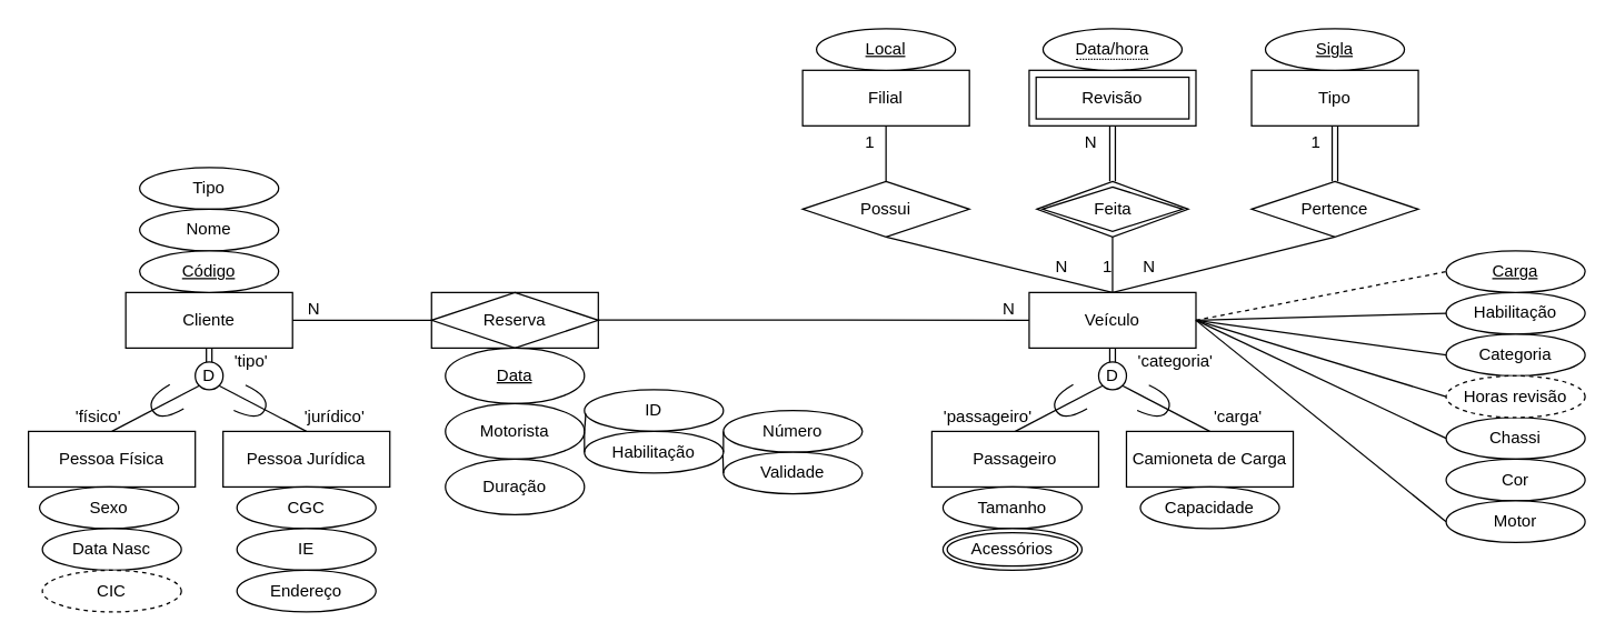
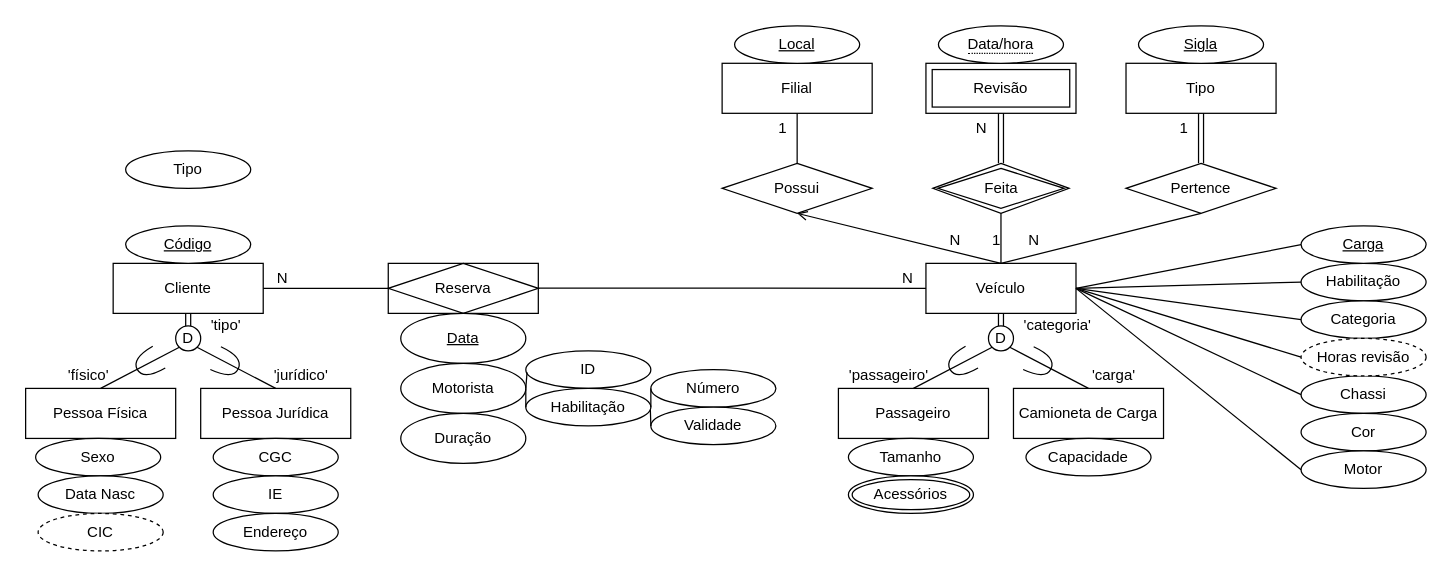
  <mxCell id="0" />
  <mxCell id="1" parent="0" />
  <mxCell id="2" value="Cliente" style="whiteSpace=wrap;html=1;align=center;" vertex="1" parent="1"><mxGeometry x="90" y="210" width="120" height="40" as="geometry" /></mxCell>
  <mxCell id="3" value="Filial" style="whiteSpace=wrap;html=1;align=center;" vertex="1" parent="1"><mxGeometry x="577" y="50" width="120" height="40" as="geometry" /></mxCell>
  <mxCell id="4" value="Pessoa Física" style="whiteSpace=wrap;html=1;align=center;" vertex="1" parent="1"><mxGeometry x="20" y="310" width="120" height="40" as="geometry" /></mxCell>
  <mxCell id="5" value="Pessoa Jurídica" style="whiteSpace=wrap;html=1;align=center;" vertex="1" parent="1"><mxGeometry x="160" y="310" width="120" height="40" as="geometry" /></mxCell>
  <mxCell id="6" value="" style="endArrow=none;html=1;rounded=0;entryX=0.5;entryY=0;entryDx=0;entryDy=0;exitX=0;exitY=1;exitDx=0;exitDy=0;" edge="1" parent="1" source="20" target="4"><mxGeometry relative="1" as="geometry"><mxPoint x="130" y="290" as="sourcePoint" /><mxPoint x="550" y="369" as="targetPoint" /></mxGeometry></mxCell>
  <mxCell id="7" value="" style="endArrow=none;html=1;rounded=0;entryX=0.5;entryY=0;entryDx=0;entryDy=0;exitX=1;exitY=1;exitDx=0;exitDy=0;" edge="1" parent="1" source="20" target="5"><mxGeometry relative="1" as="geometry"><mxPoint x="170" y="300" as="sourcePoint" /><mxPoint x="80" y="380" as="targetPoint" /></mxGeometry></mxCell>
  <mxCell id="8" value="Reserva" style="shape=associativeEntity;whiteSpace=wrap;html=1;align=center;" vertex="1" parent="1"><mxGeometry x="310" y="210" width="120" height="40" as="geometry" /></mxCell>
  <mxCell id="9" value="Data" style="ellipse;whiteSpace=wrap;html=1;align=center;fontStyle=4;" vertex="1" parent="1"><mxGeometry x="320" y="250" width="100" height="40" as="geometry" /></mxCell>
  <mxCell id="10" value="Motorista" style="ellipse;whiteSpace=wrap;html=1;align=center;" vertex="1" parent="1"><mxGeometry x="320" y="290" width="100" height="40" as="geometry" /></mxCell>
  <mxCell id="11" value="ID" style="ellipse;whiteSpace=wrap;html=1;align=center;" vertex="1" parent="1"><mxGeometry x="420" y="280" width="100" height="30" as="geometry" /></mxCell>
  <mxCell id="12" value="Habilitação" style="ellipse;whiteSpace=wrap;html=1;align=center;" vertex="1" parent="1"><mxGeometry x="420" y="310" width="100" height="30" as="geometry" /></mxCell>
  <mxCell id="13" value="Número" style="ellipse;whiteSpace=wrap;html=1;align=center;" vertex="1" parent="1"><mxGeometry x="520" y="295" width="100" height="30" as="geometry" /></mxCell>
  <mxCell id="14" value="Validade" style="ellipse;whiteSpace=wrap;html=1;align=center;" vertex="1" parent="1"><mxGeometry x="520" y="325" width="100" height="30" as="geometry" /></mxCell>
  <mxCell id="15" value="" style="endArrow=none;html=1;rounded=0;entryX=0.01;entryY=0.572;entryDx=0;entryDy=0;entryPerimeter=0;exitX=1;exitY=0.5;exitDx=0;exitDy=0;" edge="1" parent="1" source="10" target="11"><mxGeometry relative="1" as="geometry"><mxPoint x="300" y="280" as="sourcePoint" /><mxPoint x="460" y="280" as="targetPoint" /></mxGeometry></mxCell>
  <mxCell id="16" value="" style="endArrow=none;html=1;rounded=0;entryX=0;entryY=0.5;entryDx=0;entryDy=0;exitX=1;exitY=0.5;exitDx=0;exitDy=0;" edge="1" parent="1" source="12" target="13"><mxGeometry relative="1" as="geometry"><mxPoint x="430" y="320" as="sourcePoint" /><mxPoint x="431" y="307.16" as="targetPoint" /></mxGeometry></mxCell>
  <mxCell id="17" value="" style="endArrow=none;html=1;rounded=0;entryX=0.996;entryY=0.568;entryDx=0;entryDy=0;exitX=0;exitY=0.5;exitDx=0;exitDy=0;entryPerimeter=0;" edge="1" parent="1" source="14" target="12"><mxGeometry relative="1" as="geometry"><mxPoint x="530" y="335" as="sourcePoint" /><mxPoint x="530" y="320" as="targetPoint" /></mxGeometry></mxCell>
  <mxCell id="18" value="" style="endArrow=none;html=1;rounded=0;entryX=1;entryY=0.5;entryDx=0;entryDy=0;exitX=0;exitY=0.5;exitDx=0;exitDy=0;" edge="1" parent="1" source="12" target="10"><mxGeometry relative="1" as="geometry"><mxPoint x="430" y="320" as="sourcePoint" /><mxPoint x="431" y="307.16" as="targetPoint" /></mxGeometry></mxCell>
  <mxCell id="19" value="" style="shape=requiredInterface;html=1;verticalLabelPosition=bottom;rotation=-210;" vertex="1" parent="1"><mxGeometry x="108" y="280" width="20" height="20" as="geometry" /></mxCell>
  <mxCell id="20" value="D" style="ellipse;whiteSpace=wrap;html=1;aspect=fixed;" vertex="1" parent="1"><mxGeometry x="140" y="260" width="20" height="20" as="geometry" /></mxCell>
  <mxCell id="21" value="" style="shape=link;html=1;entryX=0.5;entryY=1;entryDx=0;entryDy=0;exitX=0.5;exitY=0;exitDx=0;exitDy=0;" edge="1" parent="1" source="20" target="2"><mxGeometry width="50" height="50" relative="1" as="geometry"><mxPoint x="180" y="260" as="sourcePoint" /><mxPoint x="230" y="210" as="targetPoint" /></mxGeometry></mxCell>
  <mxCell id="22" value="" style="shape=requiredInterface;html=1;verticalLabelPosition=bottom;rotation=25;" vertex="1" parent="1"><mxGeometry x="171" y="280" width="20" height="20" as="geometry" /></mxCell>
  <mxCell id="23" value="'tipo'" style="text;html=1;align=center;verticalAlign=middle;resizable=0;points=[];autosize=1;" vertex="1" parent="1"><mxGeometry x="160" y="250" width="40" height="20" as="geometry" /></mxCell>
  <mxCell id="24" value="'físico'" style="text;html=1;align=center;verticalAlign=middle;resizable=0;points=[];autosize=1;" vertex="1" parent="1"><mxGeometry x="45" y="290" width="50" height="20" as="geometry" /></mxCell>
  <mxCell id="25" value="'jurídico'" style="text;html=1;align=center;verticalAlign=middle;resizable=0;points=[];autosize=1;" vertex="1" parent="1"><mxGeometry x="210" y="290" width="60" height="20" as="geometry" /></mxCell>
  <mxCell id="26" value="Tipo" style="ellipse;whiteSpace=wrap;html=1;align=center;" vertex="1" parent="1"><mxGeometry x="100" y="120" width="100" height="30" as="geometry" /></mxCell>
  <mxCell id="27" value="Veículo" style="whiteSpace=wrap;html=1;align=center;" vertex="1" parent="1"><mxGeometry x="740" y="210" width="120" height="40" as="geometry" /></mxCell>
  <mxCell id="28" value="Passageiro" style="whiteSpace=wrap;html=1;align=center;" vertex="1" parent="1"><mxGeometry x="670" y="310" width="120" height="40" as="geometry" /></mxCell>
  <mxCell id="29" value="Camioneta de Carga" style="whiteSpace=wrap;html=1;align=center;" vertex="1" parent="1"><mxGeometry x="810" y="310" width="120" height="40" as="geometry" /></mxCell>
  <mxCell id="30" value="" style="endArrow=none;html=1;rounded=0;entryX=0.5;entryY=0;entryDx=0;entryDy=0;exitX=0;exitY=1;exitDx=0;exitDy=0;" edge="1" parent="1" source="33" target="28"><mxGeometry relative="1" as="geometry"><mxPoint x="780" y="290" as="sourcePoint" /><mxPoint x="1200" y="369" as="targetPoint" /></mxGeometry></mxCell>
  <mxCell id="31" value="" style="endArrow=none;html=1;rounded=0;entryX=0.5;entryY=0;entryDx=0;entryDy=0;exitX=1;exitY=1;exitDx=0;exitDy=0;" edge="1" parent="1" source="33" target="29"><mxGeometry relative="1" as="geometry"><mxPoint x="820" y="300" as="sourcePoint" /><mxPoint x="730" y="380" as="targetPoint" /></mxGeometry></mxCell>
  <mxCell id="32" value="" style="shape=requiredInterface;html=1;verticalLabelPosition=bottom;rotation=-210;" vertex="1" parent="1"><mxGeometry x="758" y="280" width="20" height="20" as="geometry" /></mxCell>
  <mxCell id="33" value="D" style="ellipse;whiteSpace=wrap;html=1;aspect=fixed;" vertex="1" parent="1"><mxGeometry x="790" y="260" width="20" height="20" as="geometry" /></mxCell>
  <mxCell id="34" value="" style="shape=link;html=1;entryX=0.5;entryY=1;entryDx=0;entryDy=0;exitX=0.5;exitY=0;exitDx=0;exitDy=0;" edge="1" parent="1" source="33" target="27"><mxGeometry width="50" height="50" relative="1" as="geometry"><mxPoint x="830" y="260" as="sourcePoint" /><mxPoint x="880" y="210" as="targetPoint" /></mxGeometry></mxCell>
  <mxCell id="35" value="" style="shape=requiredInterface;html=1;verticalLabelPosition=bottom;rotation=25;" vertex="1" parent="1"><mxGeometry x="821" y="280" width="20" height="20" as="geometry" /></mxCell>
  <mxCell id="36" value="'categoria'" style="text;html=1;align=center;verticalAlign=middle;resizable=0;points=[];autosize=1;" vertex="1" parent="1"><mxGeometry x="810" y="250" width="70" height="20" as="geometry" /></mxCell>
  <mxCell id="37" value="'passageiro'" style="text;html=1;align=center;verticalAlign=middle;resizable=0;points=[];autosize=1;" vertex="1" parent="1"><mxGeometry x="670" y="290" width="80" height="20" as="geometry" /></mxCell>
  <mxCell id="38" value="'carga'" style="text;html=1;align=center;verticalAlign=middle;resizable=0;points=[];autosize=1;" vertex="1" parent="1"><mxGeometry x="865" y="290" width="50" height="20" as="geometry" /></mxCell>
  <mxCell id="39" value="Possui" style="shape=rhombus;perimeter=rhombusPerimeter;whiteSpace=wrap;html=1;align=center;" vertex="1" parent="1"><mxGeometry x="577" y="130" width="120" height="40" as="geometry" /></mxCell>
  <mxCell id="40" value="" style="endArrow=none;html=1;rounded=0;exitX=1;exitY=0.5;exitDx=0;exitDy=0;entryX=0;entryY=0.5;entryDx=0;entryDy=0;" edge="1" parent="1" source="2" target="8"><mxGeometry relative="1" as="geometry"><mxPoint x="320" y="310" as="sourcePoint" /><mxPoint x="480" y="310" as="targetPoint" /></mxGeometry></mxCell>
  <mxCell id="41" value="N" style="resizable=0;html=1;align=right;verticalAlign=bottom;" connectable="0" vertex="1" parent="40"><mxGeometry x="1" relative="1" as="geometry"><mxPoint x="-80" as="offset" /></mxGeometry></mxCell>
  <mxCell id="42" value="" style="endArrow=none;html=1;rounded=0;exitX=1;exitY=0.5;exitDx=0;exitDy=0;entryX=0;entryY=0.5;entryDx=0;entryDy=0;" edge="1" parent="1" target="27"><mxGeometry relative="1" as="geometry"><mxPoint x="430" y="229.71" as="sourcePoint" /><mxPoint x="530" y="229.71" as="targetPoint" /></mxGeometry></mxCell>
  <mxCell id="43" value="N" style="resizable=0;html=1;align=right;verticalAlign=bottom;" connectable="0" vertex="1" parent="42"><mxGeometry x="1" relative="1" as="geometry"><mxPoint x="-10.29" as="offset" /></mxGeometry></mxCell>
  <mxCell id="44" value="" style="endArrow=none;html=1;rounded=0;exitX=0.5;exitY=1;exitDx=0;exitDy=0;entryX=0.5;entryY=0;entryDx=0;entryDy=0;" edge="1" parent="1" source="3" target="39"><mxGeometry relative="1" as="geometry"><mxPoint x="149" y="250" as="sourcePoint" /><mxPoint x="529" y="180" as="targetPoint" /></mxGeometry></mxCell>
  <mxCell id="45" value="1" style="resizable=0;html=1;align=right;verticalAlign=bottom;" connectable="0" vertex="1" parent="44"><mxGeometry x="1" relative="1" as="geometry"><mxPoint x="-8" y="-20" as="offset" /></mxGeometry></mxCell>
- <mxCell id="46" value="" style="endArrow=none;html=1;rounded=0;exitX=0.5;exitY=0;exitDx=0;exitDy=0;entryX=0.5;entryY=1;entryDx=0;entryDy=0;" edge="1" parent="1" source="27" target="39"><mxGeometry relative="1" as="geometry"><mxPoint x="728" y="100" as="sourcePoint" /><mxPoint x="728" y="140" as="targetPoint" /></mxGeometry></mxCell>
+ <mxCell id="46" value="" style="endArrow=open;html=1;rounded=0;exitX=0.5;exitY=0;exitDx=0;exitDy=0;entryX=0.5;entryY=1;entryDx=0;entryDy=0;" edge="1" parent="1" source="27" target="39"><mxGeometry relative="1" as="geometry"><mxPoint x="728" y="100" as="sourcePoint" /><mxPoint x="728" y="140" as="targetPoint" /></mxGeometry></mxCell>
  <mxCell id="47" value="N" style="resizable=0;html=1;align=right;verticalAlign=bottom;direction=south;" connectable="0" vertex="1" parent="46"><mxGeometry x="1" relative="1" as="geometry"><mxPoint x="131.16" y="29.95" as="offset" /></mxGeometry></mxCell>
  <mxCell id="48" value="" style="endArrow=none;html=1;rounded=0;exitX=0.5;exitY=0;exitDx=0;exitDy=0;entryX=0.5;entryY=1;entryDx=0;entryDy=0;" edge="1" parent="1" source="27" target="68"><mxGeometry relative="1" as="geometry"><mxPoint x="891" y="100" as="sourcePoint" /><mxPoint x="881" y="170" as="targetPoint" /></mxGeometry></mxCell>
  <mxCell id="49" value="1" style="resizable=0;html=1;align=right;verticalAlign=bottom;" connectable="0" vertex="1" parent="48"><mxGeometry x="1" relative="1" as="geometry"><mxPoint y="30.0" as="offset" /></mxGeometry></mxCell>
- <mxCell id="50" value="Nome" style="ellipse;whiteSpace=wrap;html=1;align=center;" vertex="1" parent="1"><mxGeometry x="100" y="150" width="100" height="30" as="geometry" /></mxCell>
  <mxCell id="51" value="Sexo" style="ellipse;whiteSpace=wrap;html=1;align=center;" vertex="1" parent="1"><mxGeometry x="28" y="350" width="100" height="30" as="geometry" /></mxCell>
  <mxCell id="52" value="Data Nasc" style="ellipse;whiteSpace=wrap;html=1;align=center;" vertex="1" parent="1"><mxGeometry x="30" y="380" width="100" height="30" as="geometry" /></mxCell>
  <mxCell id="53" value="CIC" style="ellipse;whiteSpace=wrap;html=1;align=center;dashed=1;" vertex="1" parent="1"><mxGeometry x="30" y="410" width="100" height="30" as="geometry" /></mxCell>
  <mxCell id="54" value="CGC" style="ellipse;whiteSpace=wrap;html=1;align=center;" vertex="1" parent="1"><mxGeometry x="170" y="350" width="100" height="30" as="geometry" /></mxCell>
  <mxCell id="55" value="IE" style="ellipse;whiteSpace=wrap;html=1;align=center;" vertex="1" parent="1"><mxGeometry x="170" y="380" width="100" height="30" as="geometry" /></mxCell>
  <mxCell id="56" value="Endereço" style="ellipse;whiteSpace=wrap;html=1;align=center;" vertex="1" parent="1"><mxGeometry x="170" y="410" width="100" height="30" as="geometry" /></mxCell>
  <mxCell id="57" value="Código" style="ellipse;whiteSpace=wrap;html=1;align=center;fontStyle=4;" vertex="1" parent="1"><mxGeometry x="100" y="180" width="100" height="30" as="geometry" /></mxCell>
  <mxCell id="58" value="Duração" style="ellipse;whiteSpace=wrap;html=1;align=center;" vertex="1" parent="1"><mxGeometry x="320" y="330" width="100" height="40" as="geometry" /></mxCell>
  <mxCell id="59" value="Local" style="ellipse;whiteSpace=wrap;html=1;align=center;fontStyle=4;" vertex="1" parent="1"><mxGeometry x="587" y="20" width="100" height="30" as="geometry" /></mxCell>
  <mxCell id="60" value="Pertence" style="shape=rhombus;perimeter=rhombusPerimeter;whiteSpace=wrap;html=1;align=center;" vertex="1" parent="1"><mxGeometry x="900" y="130" width="120" height="40" as="geometry" /></mxCell>
  <mxCell id="61" value="Tipo" style="whiteSpace=wrap;html=1;align=center;" vertex="1" parent="1"><mxGeometry x="900" y="50" width="120" height="40" as="geometry" /></mxCell>
  <mxCell id="62" value="" style="endArrow=none;html=1;rounded=0;entryX=0.5;entryY=1;entryDx=0;entryDy=0;" edge="1" parent="1" target="60"><mxGeometry relative="1" as="geometry"><mxPoint x="800" y="210" as="sourcePoint" /><mxPoint x="915" y="226" as="targetPoint" /></mxGeometry></mxCell>
  <mxCell id="63" value="N" style="resizable=0;html=1;align=right;verticalAlign=bottom;" connectable="0" vertex="1" parent="62"><mxGeometry x="1" relative="1" as="geometry"><mxPoint x="-129.12" y="30.03" as="offset" /></mxGeometry></mxCell>
  <mxCell id="64" value="Sigla" style="ellipse;whiteSpace=wrap;html=1;align=center;fontStyle=4;" vertex="1" parent="1"><mxGeometry x="910" y="20" width="100" height="30" as="geometry" /></mxCell>
  <mxCell id="65" value="" style="shape=link;html=1;rounded=0;entryX=0.5;entryY=1;entryDx=0;entryDy=0;exitX=0.5;exitY=0;exitDx=0;exitDy=0;" edge="1" parent="1" source="60" target="61"><mxGeometry relative="1" as="geometry"><mxPoint x="1000" y="180" as="sourcePoint" /><mxPoint x="1160" y="180" as="targetPoint" /></mxGeometry></mxCell>
  <mxCell id="66" value="1" style="resizable=0;html=1;align=right;verticalAlign=bottom;" connectable="0" vertex="1" parent="65"><mxGeometry x="1" relative="1" as="geometry"><mxPoint x="-10" y="19.91" as="offset" /></mxGeometry></mxCell>
  <mxCell id="67" value="Revisão" style="shape=ext;margin=3;double=1;whiteSpace=wrap;html=1;align=center;" vertex="1" parent="1"><mxGeometry x="740" y="50" width="120" height="40" as="geometry" /></mxCell>
  <mxCell id="68" value="Feita" style="shape=rhombus;double=1;perimeter=rhombusPerimeter;whiteSpace=wrap;html=1;align=center;" vertex="1" parent="1"><mxGeometry x="745.5" y="130" width="109" height="40" as="geometry" /></mxCell>
  <mxCell id="69" value="" style="shape=link;html=1;rounded=0;entryX=0.5;entryY=1;entryDx=0;entryDy=0;exitX=0.5;exitY=0;exitDx=0;exitDy=0;" edge="1" parent="1" source="68" target="67"><mxGeometry relative="1" as="geometry"><mxPoint x="669" y="170" as="sourcePoint" /><mxPoint x="829" y="170" as="targetPoint" /></mxGeometry></mxCell>
  <mxCell id="70" value="N" style="resizable=0;html=1;align=right;verticalAlign=bottom;" connectable="0" vertex="1" parent="69"><mxGeometry x="1" relative="1" as="geometry"><mxPoint x="-11" y="20" as="offset" /></mxGeometry></mxCell>
  <mxCell id="71" value="&lt;span style=&quot;border-bottom: 1px dotted&quot;&gt;Data/hora&lt;/span&gt;" style="ellipse;whiteSpace=wrap;html=1;align=center;" vertex="1" parent="1"><mxGeometry x="750" y="20" width="100" height="30" as="geometry" /></mxCell>
  <mxCell id="72" value="Habilitação" style="ellipse;whiteSpace=wrap;html=1;align=center;" vertex="1" parent="1"><mxGeometry x="1040" y="210" width="100" height="30" as="geometry" /></mxCell>
- <mxCell id="73" value="" style="endArrow=none;html=1;rounded=0;entryX=0;entryY=0.5;entryDx=0;entryDy=0;exitX=1;exitY=0.5;exitDx=0;exitDy=0;dashed=1;" edge="1" parent="1" target="78" source="27"><mxGeometry relative="1" as="geometry"><mxPoint x="915" y="235" as="sourcePoint" /><mxPoint x="916" y="207.16" as="targetPoint" /></mxGeometry></mxCell>
+ <mxCell id="73" value="" style="endArrow=none;html=1;rounded=0;entryX=0;entryY=0.5;entryDx=0;entryDy=0;exitX=1;exitY=0.5;exitDx=0;exitDy=0;" edge="1" parent="1" target="78" source="27"><mxGeometry relative="1" as="geometry"><mxPoint x="915" y="235" as="sourcePoint" /><mxPoint x="916" y="207.16" as="targetPoint" /></mxGeometry></mxCell>
  <mxCell id="74" value="" style="endArrow=none;html=1;rounded=0;entryX=1;entryY=0.5;entryDx=0;entryDy=0;exitX=0;exitY=0.5;exitDx=0;exitDy=0;" edge="1" parent="1" source="72" target="27"><mxGeometry relative="1" as="geometry"><mxPoint x="925" y="245" as="sourcePoint" /><mxPoint x="915" y="235" as="targetPoint" /></mxGeometry></mxCell>
  <mxCell id="75" value="Tamanho" style="ellipse;whiteSpace=wrap;html=1;align=center;" vertex="1" parent="1"><mxGeometry x="678" y="350" width="100" height="30" as="geometry" /></mxCell>
  <mxCell id="76" value="Categoria" style="ellipse;whiteSpace=wrap;html=1;align=center;" vertex="1" parent="1"><mxGeometry x="1040" y="240" width="100" height="30" as="geometry" /></mxCell>
  <mxCell id="77" value="" style="endArrow=none;html=1;rounded=0;entryX=1;entryY=0.5;entryDx=0;entryDy=0;exitX=0;exitY=0.5;exitDx=0;exitDy=0;" edge="1" parent="1" source="76" target="27"><mxGeometry relative="1" as="geometry"><mxPoint x="935" y="255" as="sourcePoint" /><mxPoint x="870" y="240" as="targetPoint" /></mxGeometry></mxCell>
  <mxCell id="78" value="Carga" style="ellipse;whiteSpace=wrap;html=1;align=center;fontStyle=4;" vertex="1" parent="1"><mxGeometry x="1040" y="180" width="100" height="30" as="geometry" /></mxCell>
  <mxCell id="79" value="Acessórios" style="ellipse;shape=doubleEllipse;margin=3;whiteSpace=wrap;html=1;align=center;" vertex="1" parent="1"><mxGeometry x="678" y="380" width="100" height="30" as="geometry" /></mxCell>
  <mxCell id="80" value="Capacidade" style="ellipse;whiteSpace=wrap;html=1;align=center;" vertex="1" parent="1"><mxGeometry x="820" y="350" width="100" height="30" as="geometry" /></mxCell>
  <mxCell id="81" value="" style="endArrow=none;html=1;rounded=0;exitX=0;exitY=0.5;exitDx=0;exitDy=0;" edge="1" parent="1"><mxGeometry relative="1" as="geometry"><mxPoint x="1040" y="285" as="sourcePoint" /><mxPoint x="860" y="230" as="targetPoint" /></mxGeometry></mxCell>
  <mxCell id="82" value="Chassi" style="ellipse;whiteSpace=wrap;html=1;align=center;" vertex="1" parent="1"><mxGeometry x="1040" y="300" width="100" height="30" as="geometry" /></mxCell>
  <mxCell id="83" value="" style="endArrow=none;html=1;rounded=0;exitX=0;exitY=0.5;exitDx=0;exitDy=0;" edge="1" parent="1" source="82"><mxGeometry relative="1" as="geometry"><mxPoint x="930" y="295" as="sourcePoint" /><mxPoint x="860" y="230" as="targetPoint" /></mxGeometry></mxCell>
  <mxCell id="84" value="Cor" style="ellipse;whiteSpace=wrap;html=1;align=center;" vertex="1" parent="1"><mxGeometry x="1040" y="330" width="100" height="30" as="geometry" /></mxCell>
  <mxCell id="85" value="Motor" style="ellipse;whiteSpace=wrap;html=1;align=center;" vertex="1" parent="1"><mxGeometry x="1040" y="360" width="100" height="30" as="geometry" /></mxCell>
  <mxCell id="86" value="" style="endArrow=none;html=1;rounded=0;exitX=0;exitY=0.5;exitDx=0;exitDy=0;entryX=1;entryY=0.5;entryDx=0;entryDy=0;" edge="1" parent="1" source="85" target="27"><mxGeometry relative="1" as="geometry"><mxPoint x="930" y="355" as="sourcePoint" /><mxPoint x="865" y="320" as="targetPoint" /></mxGeometry></mxCell>
  <mxCell id="87" value="Horas revisão" style="ellipse;whiteSpace=wrap;html=1;align=center;dashed=1;" vertex="1" parent="1"><mxGeometry x="1040" y="270" width="100" height="30" as="geometry" /></mxCell>
